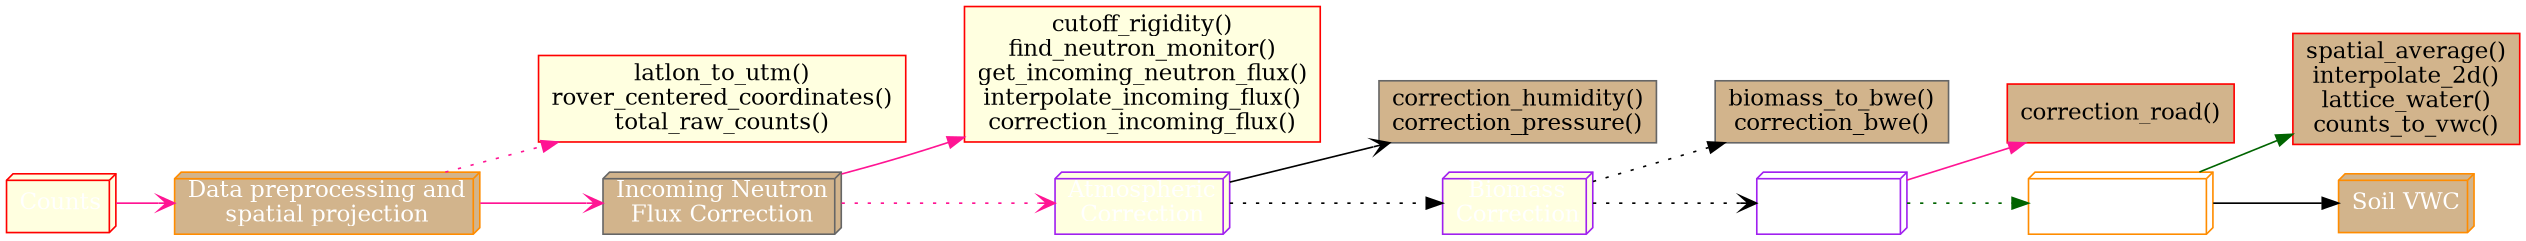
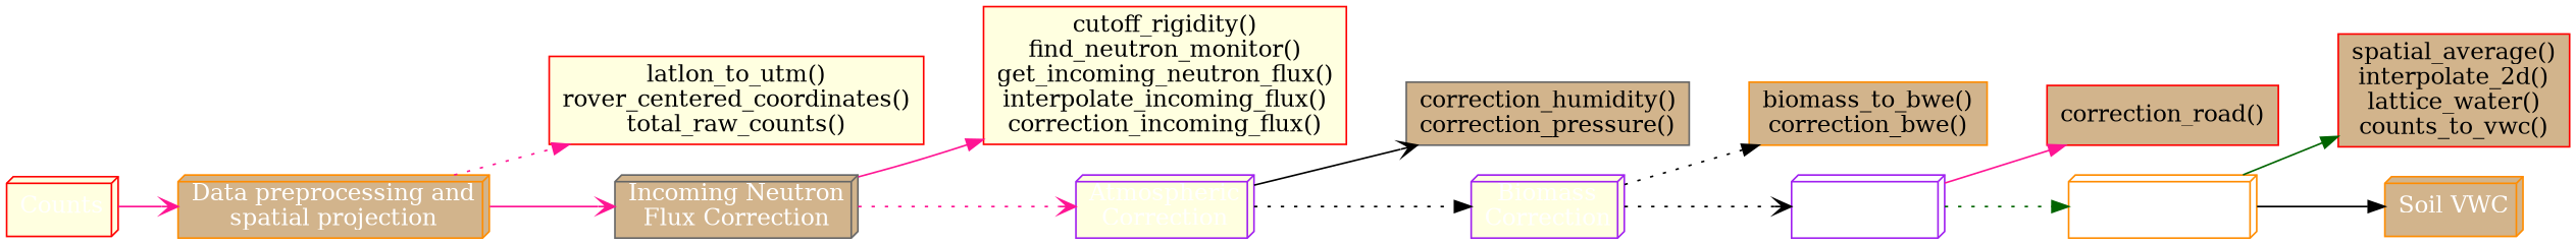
  digraph {
    rankdir=LR
    repulsiveforce=1
    splines=true
    node [color=red fontcolor=white group=1 shape=box3d style=filled fillcolor=tan]
    edge [color=deeppink style=solid arrowhead=normal]
    Counts [fillcolor=lightyellow]
    "Data preprocessing and\nspatial projection" [color=darkorange]
    "latlon_to_utm()\nrover_centered_coordinates()\ntotal_raw_counts()" [fontcolor=black shape=box fillcolor=lightyellow group=""]
    "Incoming Neutron\nFlux Correction" [color=gray40]
    "cutoff_rigidity()\nfind_neutron_monitor()\nget_incoming_neutron_flux()\ninterpolate_incoming_flux()\ncorrection_incoming_flux()" [fontcolor=black shape=box fillcolor=lightyellow group=""]
    "Atmospheric\nCorrection" [color=purple fillcolor=lightyellow]
    "correction_humidity()\ncorrection_pressure()" [color=gray40 fontcolor=black shape=box group=""]
    "Biomass\nCorrection" [color=purple fillcolor=lightyellow]
-   "biomass_to_bwe()\ncorrection_bwe()" [color=gray40 fontcolor=black shape=box group=""]
+   "biomass_to_bwe()\ncorrection_bwe()" [color=darkorange fontcolor=black shape=box group=""]
    "Road\nCorrection" [color=purple fillcolor=white]
    "correction_road()" [fontcolor=black shape=box group=""]
    "Soil Mositure\nEstimation" [color=darkorange fillcolor=white]
    "spatial_average()\ninterpolate_2d()\nlattice_water()\ncounts_to_vwc()" [fontcolor=black shape=box group=""]
    "Soil VWC" [color=darkorange]
    Counts -> "Data preprocessing and\nspatial projection" [arrowhead=vee]
    "Data preprocessing and\nspatial projection" -> "latlon_to_utm()\nrover_centered_coordinates()\ntotal_raw_counts()" [style=dotted]
    "Data preprocessing and\nspatial projection" -> "Incoming Neutron\nFlux Correction" [arrowhead=vee]
    "Incoming Neutron\nFlux Correction" -> "cutoff_rigidity()\nfind_neutron_monitor()\nget_incoming_neutron_flux()\ninterpolate_incoming_flux()\ncorrection_incoming_flux()"
    "Incoming Neutron\nFlux Correction" -> "Atmospheric\nCorrection" [style=dotted arrowhead=vee]
    "Atmospheric\nCorrection" -> "correction_humidity()\ncorrection_pressure()" [color=black arrowhead=vee]
    "Atmospheric\nCorrection" -> "Biomass\nCorrection" [color=black style=dotted]
    "Biomass\nCorrection" -> "biomass_to_bwe()\ncorrection_bwe()" [color=black style=dotted]
    "Biomass\nCorrection" -> "Road\nCorrection" [color=black style=dotted arrowhead=vee]
    "Road\nCorrection" -> "correction_road()"
    "Road\nCorrection" -> "Soil Mositure\nEstimation" [color=darkgreen style=dotted]
    "Soil Mositure\nEstimation" -> "spatial_average()\ninterpolate_2d()\nlattice_water()\ncounts_to_vwc()" [color=darkgreen]
    "Soil Mositure\nEstimation" -> "Soil VWC" [color=black]
  }
